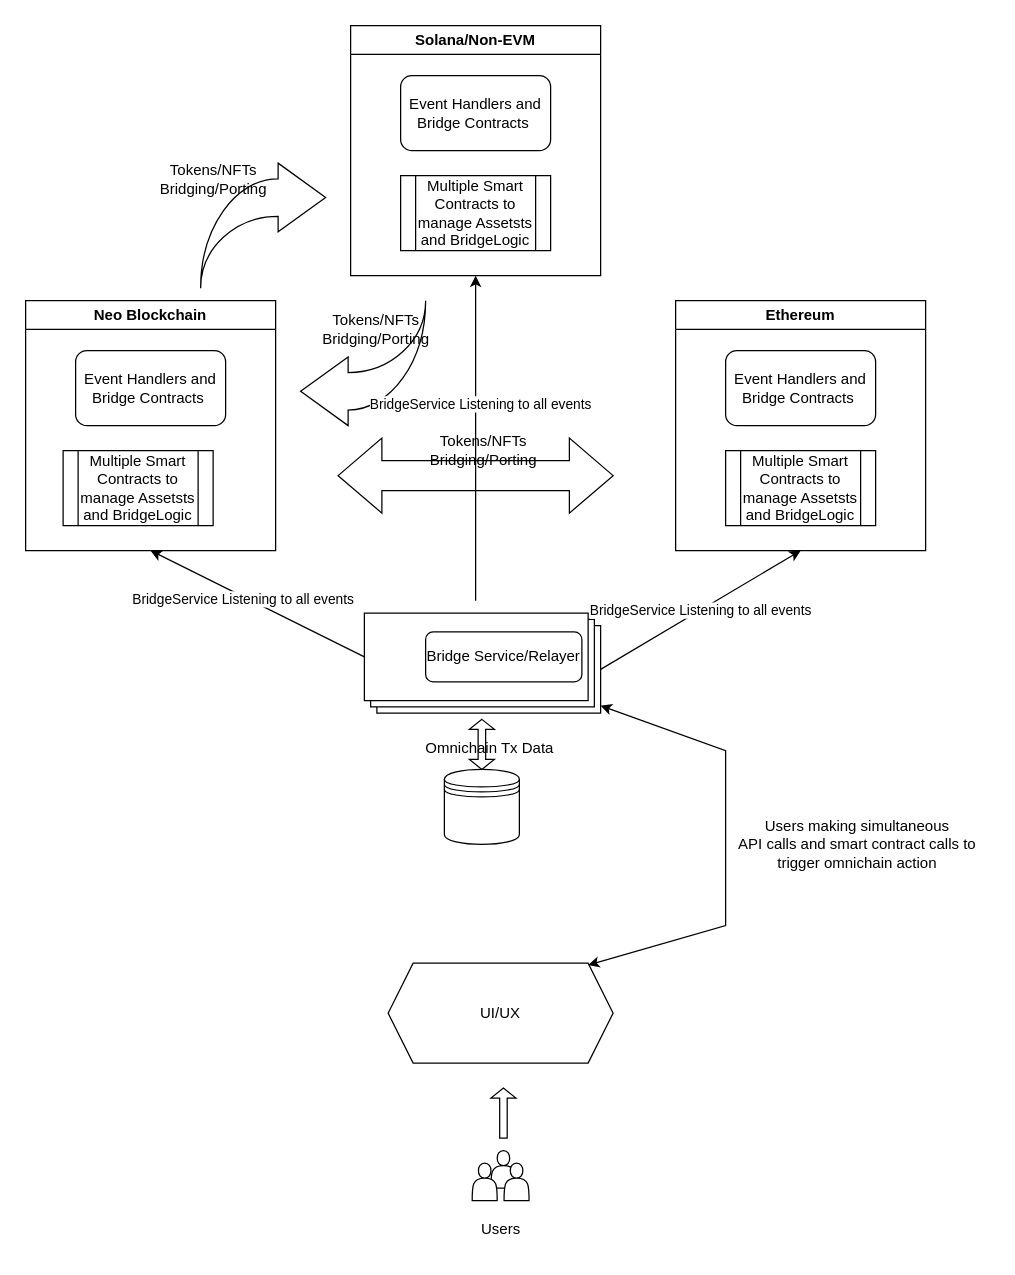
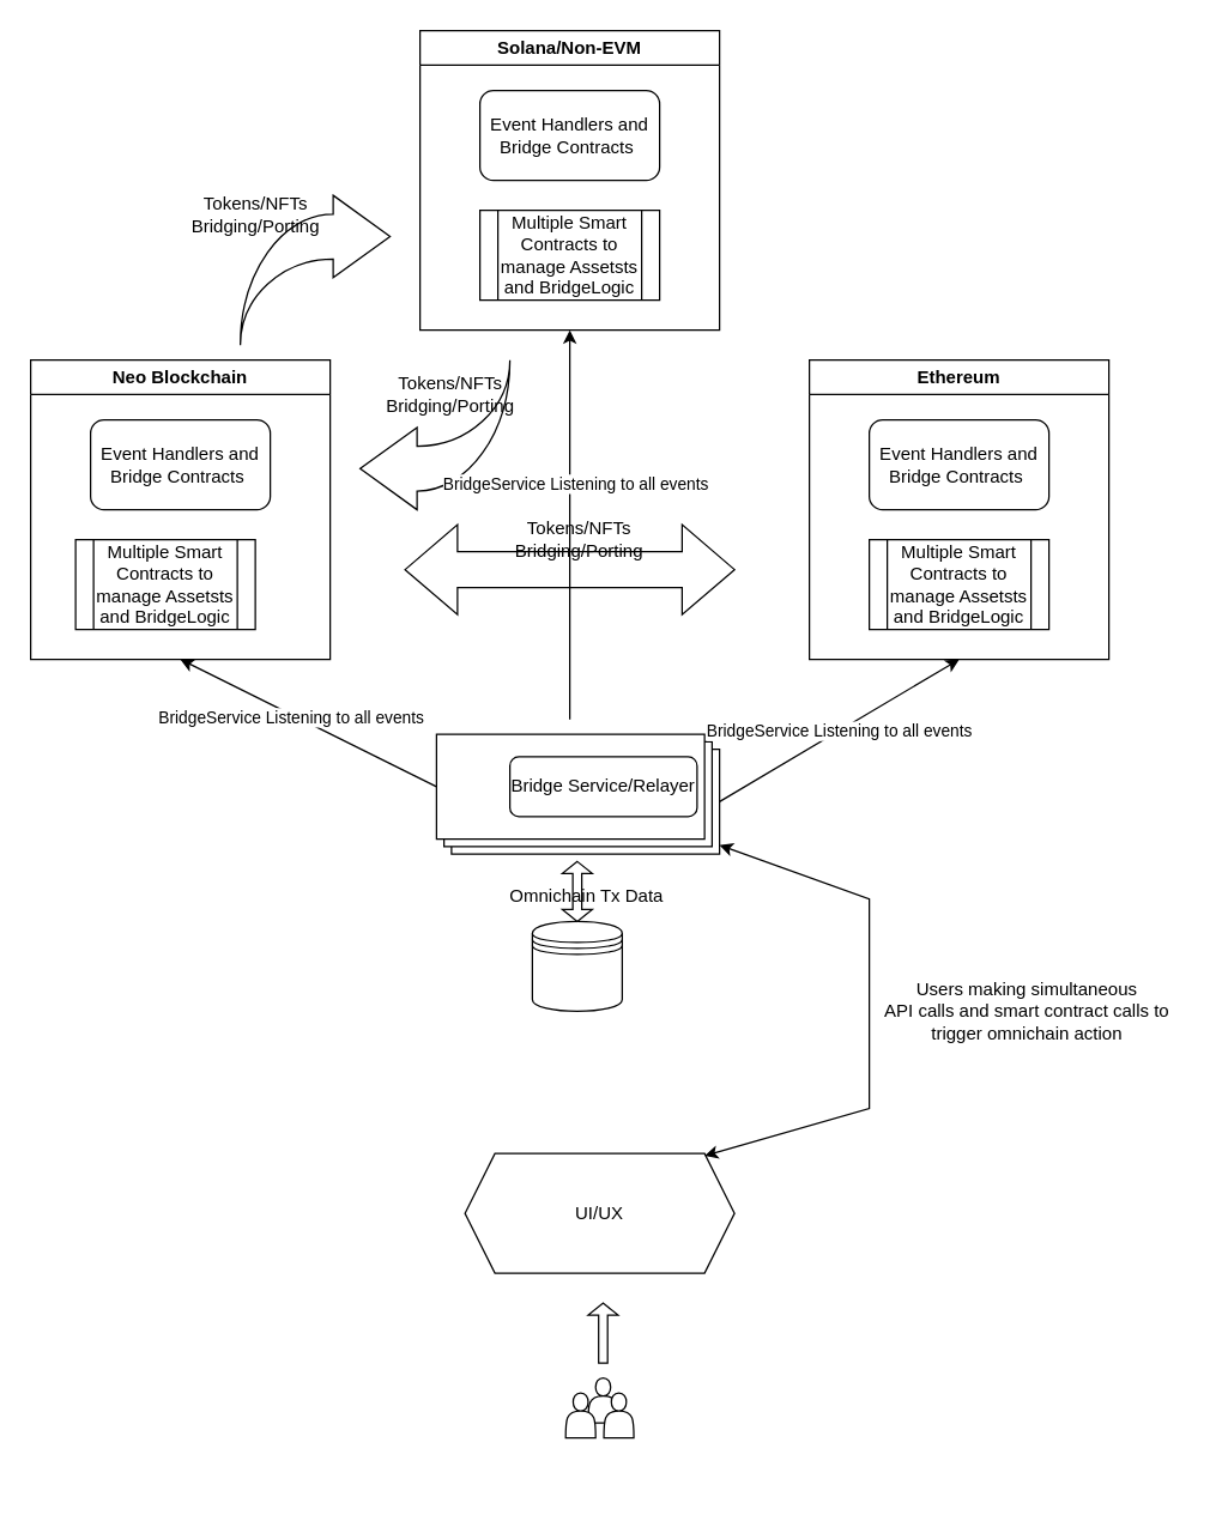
  <mxCell id="0" />
  <mxCell id="1" parent="0" />
  <mxCell id="2" value="Solana/Non-EVM" style="swimlane;whiteSpace=wrap;html=1;" vertex="1" parent="1"><mxGeometry x="280" y="20" width="200" height="200" as="geometry" /></mxCell>
  <mxCell id="3" value="Event Handlers and Bridge Contracts&amp;nbsp;" style="rounded=1;whiteSpace=wrap;html=1;" vertex="1" parent="2"><mxGeometry x="40" y="40" width="120" height="60" as="geometry" /></mxCell>
  <mxCell id="4" value="Multiple Smart Contracts to manage Assetsts and BridgeLogic" style="shape=process;whiteSpace=wrap;html=1;backgroundOutline=1;" vertex="1" parent="2"><mxGeometry x="40" y="120" width="120" height="60" as="geometry" /></mxCell>
  <mxCell id="5" value="Neo Blockchain" style="swimlane;whiteSpace=wrap;html=1;startSize=23;" vertex="1" parent="1"><mxGeometry x="20" y="240" width="200" height="200" as="geometry" /></mxCell>
  <mxCell id="6" value="Event Handlers and Bridge Contracts&amp;nbsp;" style="rounded=1;whiteSpace=wrap;html=1;" vertex="1" parent="5"><mxGeometry x="40" y="40" width="120" height="60" as="geometry" /></mxCell>
  <mxCell id="7" value="Multiple Smart Contracts to manage Assetsts and BridgeLogic" style="shape=process;whiteSpace=wrap;html=1;backgroundOutline=1;" vertex="1" parent="5"><mxGeometry x="30" y="120" width="120" height="60" as="geometry" /></mxCell>
  <mxCell id="8" value="Ethereum" style="swimlane;whiteSpace=wrap;html=1;" vertex="1" parent="1"><mxGeometry x="540" y="240" width="200" height="200" as="geometry" /></mxCell>
  <mxCell id="9" value="Event Handlers and Bridge Contracts&amp;nbsp;" style="rounded=1;whiteSpace=wrap;html=1;" vertex="1" parent="8"><mxGeometry x="40" y="40" width="120" height="60" as="geometry" /></mxCell>
  <mxCell id="10" value="Multiple Smart Contracts to manage Assetsts and BridgeLogic" style="shape=process;whiteSpace=wrap;html=1;backgroundOutline=1;" vertex="1" parent="8"><mxGeometry x="40" y="120" width="120" height="60" as="geometry" /></mxCell>
  <mxCell id="11" value="" style="html=1;shadow=0;dashed=0;align=center;verticalAlign=middle;shape=mxgraph.arrows2.jumpInArrow;dy=15;dx=38;arrowHead=55;" vertex="1" parent="1"><mxGeometry x="160" y="130" width="100" height="100" as="geometry" /></mxCell>
  <mxCell id="12" value="" style="html=1;shadow=0;dashed=0;align=center;verticalAlign=middle;shape=mxgraph.arrows2.jumpInArrow;dy=15;dx=38;arrowHead=55;direction=west;" vertex="1" parent="1"><mxGeometry x="240" y="240" width="100" height="100" as="geometry" /></mxCell>
  <mxCell id="13" value="" style="html=1;shadow=0;dashed=0;align=center;verticalAlign=middle;shape=mxgraph.arrows2.twoWayArrow;dy=0.6;dx=35;" vertex="1" parent="1"><mxGeometry x="270" y="350" width="220" height="60" as="geometry" /></mxCell>
  <mxCell id="14" value="" style="shape=datastore;whiteSpace=wrap;html=1;" vertex="1" parent="1"><mxGeometry x="355" y="615" width="60" height="60" as="geometry" /></mxCell>
  <mxCell id="15" value="" style="verticalLabelPosition=bottom;verticalAlign=top;html=1;shape=mxgraph.basic.layered_rect;dx=10;outlineConnect=0;whiteSpace=wrap;" vertex="1" parent="1"><mxGeometry x="291" y="490" width="189" height="80" as="geometry" /></mxCell>
  <mxCell id="16" value="Bridge Service/Relayer" style="rounded=1;whiteSpace=wrap;html=1;" vertex="1" parent="1"><mxGeometry x="340" y="505" width="125" height="40" as="geometry" /></mxCell>
  <mxCell id="17" value="" style="shape=doubleArrow;direction=south;whiteSpace=wrap;html=1;" vertex="1" parent="1"><mxGeometry x="375" y="575" width="20" height="40" as="geometry" /></mxCell>
  <mxCell id="18" value="Omnichain Tx Data" style="text;html=1;align=center;verticalAlign=middle;resizable=0;points=[];autosize=1;strokeColor=none;fillColor=none;" vertex="1" parent="1"><mxGeometry x="326" y="583" width="130" height="30" as="geometry" /></mxCell>
  <mxCell id="19" value="" style="endArrow=classic;html=1;rounded=0;exitX=0;exitY=0;exitDx=0;exitDy=35;exitPerimeter=0;entryX=0.5;entryY=1;entryDx=0;entryDy=0;" edge="1" parent="1" source="15" target="5"><mxGeometry width="50" height="50" relative="1" as="geometry"><mxPoint x="370" y="330" as="sourcePoint" /><mxPoint x="420" y="280" as="targetPoint" /></mxGeometry></mxCell>
  <mxCell id="20" value="BridgeService Listening to all events" style="edgeLabel;html=1;align=center;verticalAlign=middle;resizable=0;points=[];" vertex="1" connectable="0" parent="19"><mxGeometry x="0.134" y="2" relative="1" as="geometry"><mxPoint as="offset" /></mxGeometry></mxCell>
  <mxCell id="21" value="" style="endArrow=classic;html=1;rounded=0;entryX=0.5;entryY=1;entryDx=0;entryDy=0;" edge="1" parent="1" target="2"><mxGeometry width="50" height="50" relative="1" as="geometry"><mxPoint x="380" y="480" as="sourcePoint" /><mxPoint x="420" y="280" as="targetPoint" /></mxGeometry></mxCell>
  <mxCell id="22" value="BridgeService Listening to all events" style="edgeLabel;html=1;align=center;verticalAlign=middle;resizable=0;points=[];" vertex="1" connectable="0" parent="21"><mxGeometry x="0.215" y="-3" relative="1" as="geometry"><mxPoint as="offset" /></mxGeometry></mxCell>
  <mxCell id="23" value="" style="endArrow=classic;html=1;rounded=0;exitX=0;exitY=0;exitDx=189;exitDy=45;exitPerimeter=0;entryX=0.5;entryY=1;entryDx=0;entryDy=0;" edge="1" parent="1" source="15" target="8"><mxGeometry width="50" height="50" relative="1" as="geometry"><mxPoint x="370" y="330" as="sourcePoint" /><mxPoint x="420" y="280" as="targetPoint" /></mxGeometry></mxCell>
  <mxCell id="24" value="BridgeService Listening to all events" style="edgeLabel;html=1;align=center;verticalAlign=middle;resizable=0;points=[];" vertex="1" connectable="0" parent="23"><mxGeometry x="-0.003" relative="1" as="geometry"><mxPoint as="offset" /></mxGeometry></mxCell>
  <mxCell id="25" value="Tokens/NFTs&lt;br&gt;Bridging/Porting" style="text;html=1;align=center;verticalAlign=middle;resizable=0;points=[];autosize=1;strokeColor=none;fillColor=none;" vertex="1" parent="1"><mxGeometry x="115" y="123" width="110" height="40" as="geometry" /></mxCell>
  <mxCell id="26" value="Tokens/NFTs&lt;br style=&quot;border-color: var(--border-color);&quot;&gt;Bridging/Porting" style="text;html=1;align=center;verticalAlign=middle;resizable=0;points=[];autosize=1;strokeColor=none;fillColor=none;" vertex="1" parent="1"><mxGeometry x="245" y="243" width="110" height="40" as="geometry" /></mxCell>
  <mxCell id="27" value="Tokens/NFTs&lt;br style=&quot;border-color: var(--border-color);&quot;&gt;Bridging/Porting" style="text;html=1;align=center;verticalAlign=middle;resizable=0;points=[];autosize=1;strokeColor=none;fillColor=none;" vertex="1" parent="1"><mxGeometry x="330.5" y="340" width="110" height="40" as="geometry" /></mxCell>
  <mxCell id="28" value="UI/UX" style="shape=hexagon;perimeter=hexagonPerimeter2;whiteSpace=wrap;html=1;fixedSize=1;" vertex="1" parent="1"><mxGeometry x="310" y="770" width="180" height="80" as="geometry" /></mxCell>
  <mxCell id="29" value="" style="shape=actor;whiteSpace=wrap;html=1;" vertex="1" parent="1"><mxGeometry x="392.25" y="920" width="20" height="30" as="geometry" /></mxCell>
  <mxCell id="30" value="" style="shape=actor;whiteSpace=wrap;html=1;" vertex="1" parent="1"><mxGeometry x="377.25" y="930" width="20" height="30" as="geometry" /></mxCell>
  <mxCell id="31" value="" style="shape=actor;whiteSpace=wrap;html=1;" vertex="1" parent="1"><mxGeometry x="402.75" y="930" width="20" height="30" as="geometry" /></mxCell>
  <mxCell id="32" value="" style="endArrow=classic;startArrow=classic;html=1;rounded=0;exitX=0.889;exitY=0.02;exitDx=0;exitDy=0;exitPerimeter=0;" edge="1" parent="1" source="28" target="15"><mxGeometry width="50" height="50" relative="1" as="geometry"><mxPoint x="370" y="810" as="sourcePoint" /><mxPoint x="490" y="600" as="targetPoint" /><Array as="points"><mxPoint x="580" y="740" /><mxPoint x="580" y="600" /></Array></mxGeometry></mxCell>
- <mxCell id="33" value="Users" style="text;html=1;align=center;verticalAlign=middle;resizable=0;points=[];autosize=1;strokeColor=none;fillColor=none;" vertex="1" parent="1"><mxGeometry x="375" y="968" width="50" height="30" as="geometry" /></mxCell>
  <mxCell id="34" value="" style="shape=singleArrow;direction=north;whiteSpace=wrap;html=1;" vertex="1" parent="1"><mxGeometry x="392.25" y="870" width="20" height="40" as="geometry" /></mxCell>
  <mxCell id="35" value="Users making simultaneous&lt;br&gt;API calls and smart contract calls to&lt;br&gt;trigger omnichain action" style="text;html=1;align=center;verticalAlign=middle;resizable=0;points=[];autosize=1;strokeColor=none;fillColor=none;" vertex="1" parent="1"><mxGeometry x="580" y="645" width="210" height="60" as="geometry" /></mxCell>
